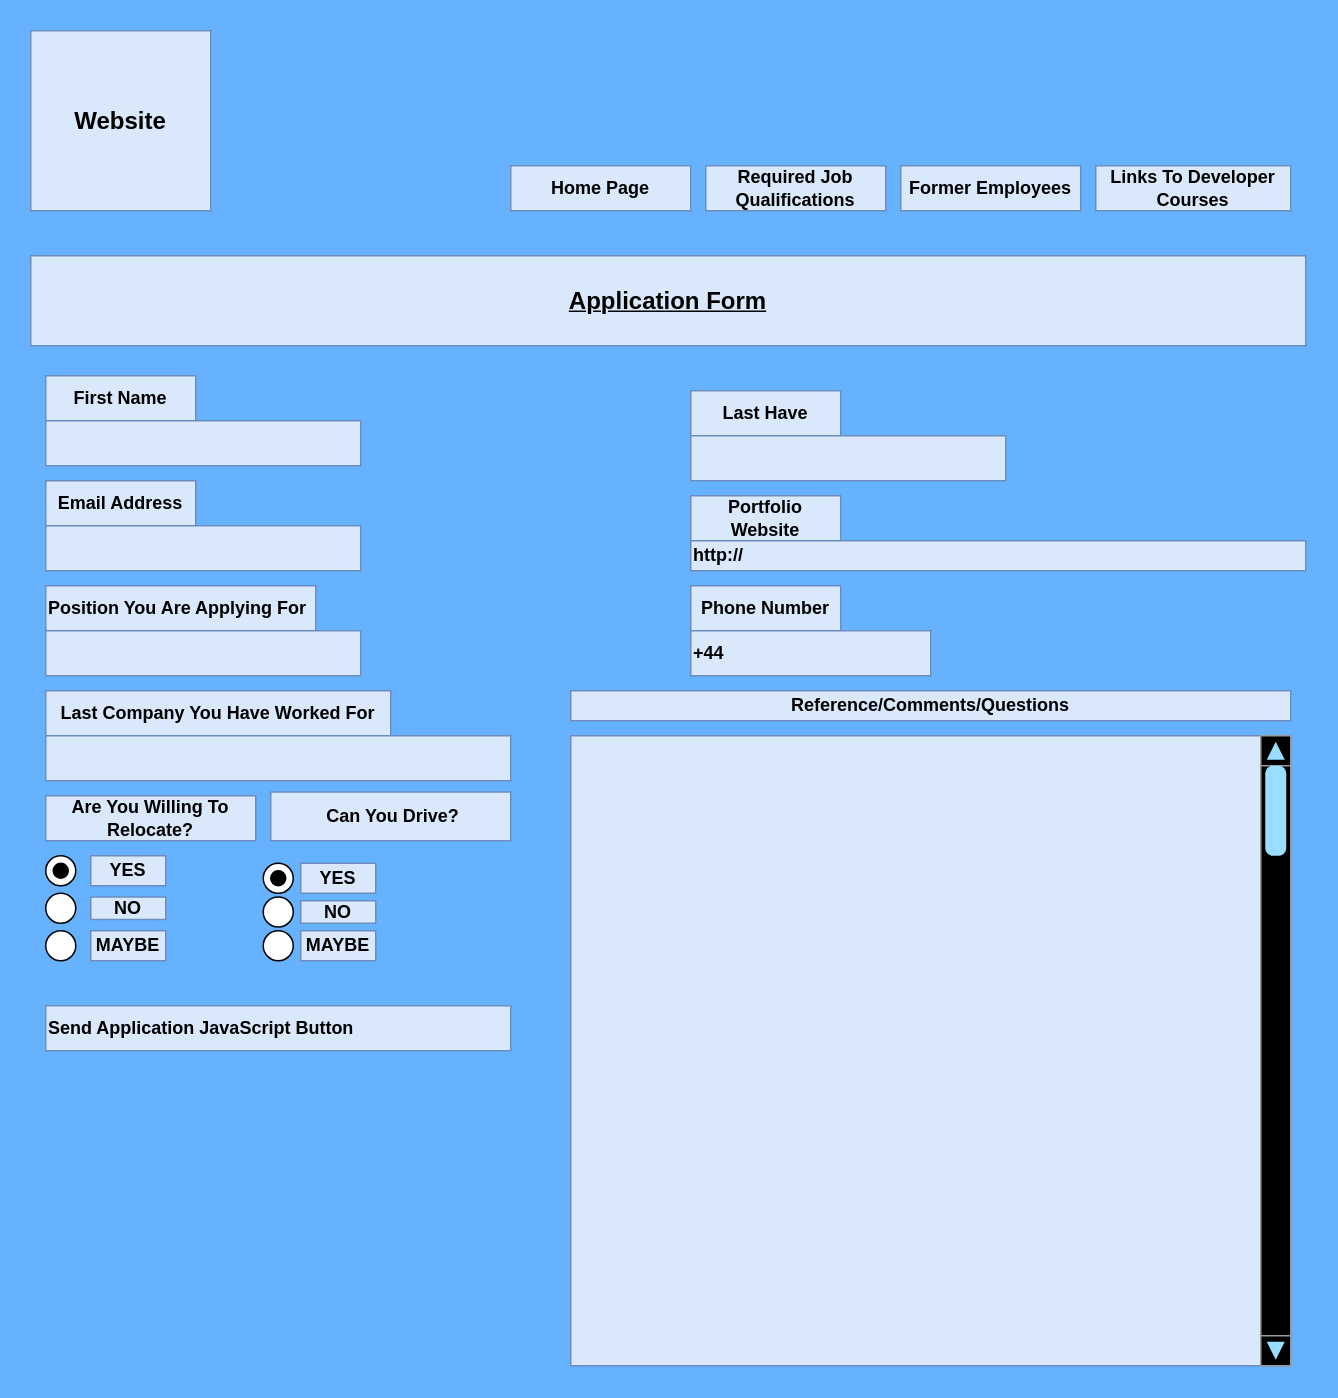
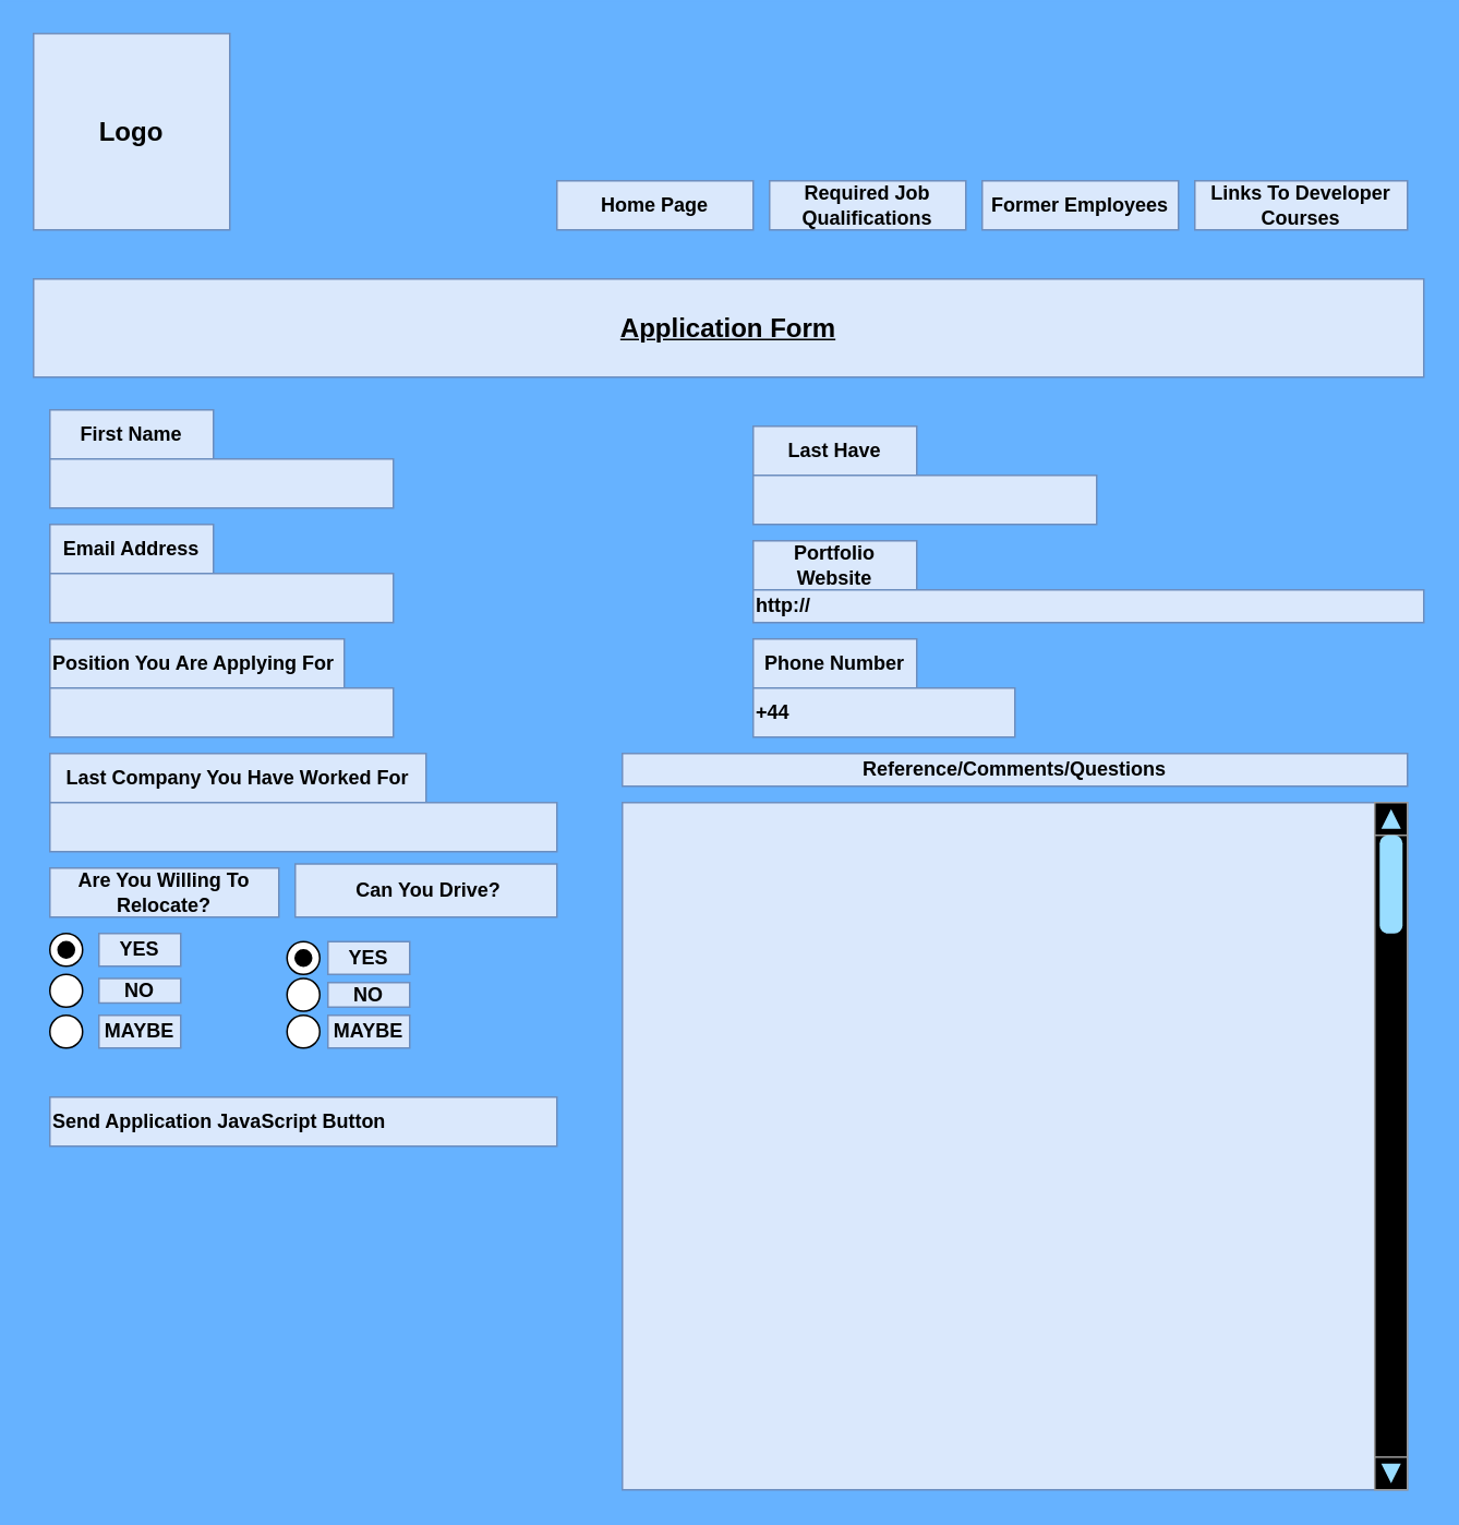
  <mxCell id="0" />
  <mxCell id="1" parent="0" />
  <mxCell id="2" value="" style="ellipse;whiteSpace=wrap;html=1;aspect=fixed;align=left;" vertex="1" parent="1"><mxGeometry x="30" y="570" width="20" height="20" as="geometry" /></mxCell>
- <mxCell id="3" value="Website" style="rounded=0;whiteSpace=wrap;html=1;fillColor=#dae8fc;strokeColor=#6c8ebf;fontStyle=1;fontSize=16;" vertex="1" parent="1"><mxGeometry width="120" height="120" as="geometry" x="20" y="20" /></mxCell>
+ <mxCell id="3" value="Logo" style="rounded=0;whiteSpace=wrap;html=1;fillColor=#dae8fc;strokeColor=#6c8ebf;fontStyle=1;fontSize=16;" vertex="1" parent="1"><mxGeometry width="120" height="120" as="geometry" x="20" y="20" /></mxCell>
  <mxCell id="4" value="Home Page" style="rounded=0;whiteSpace=wrap;html=1;fontSize=12;fontStyle=1;fillColor=#dae8fc;strokeColor=#6c8ebf;" vertex="1" parent="1"><mxGeometry x="340" y="110" width="120" height="30" as="geometry" /></mxCell>
  <mxCell id="5" value="Required Job Qualifications" style="rounded=0;whiteSpace=wrap;html=1;fillColor=#dae8fc;strokeColor=#6c8ebf;fontStyle=1" vertex="1" parent="1"><mxGeometry x="470" y="110" width="120" height="30" as="geometry" /></mxCell>
  <mxCell id="6" value="Former Employees" style="rounded=0;whiteSpace=wrap;html=1;fillColor=#dae8fc;strokeColor=#6c8ebf;fontStyle=1" vertex="1" parent="1"><mxGeometry x="600" y="110" width="120" height="30" as="geometry" /></mxCell>
  <mxCell id="7" value="Links To Developer Courses" style="rounded=0;whiteSpace=wrap;html=1;fillColor=#dae8fc;strokeColor=#6c8ebf;fontStyle=1" vertex="1" parent="1"><mxGeometry x="730" y="110" width="130" height="30" as="geometry" /></mxCell>
  <mxCell id="8" value="&lt;span style=&quot;font-size: 16px&quot;&gt;&lt;b&gt;Application Form&lt;/b&gt;&lt;/span&gt;" style="rounded=0;whiteSpace=wrap;html=1;fillColor=#dae8fc;strokeColor=#6c8ebf;fontStyle=4" vertex="1" parent="1"><mxGeometry y="170" width="850" height="60" as="geometry" x="20" /></mxCell>
  <mxCell id="9" value="First Name" style="rounded=0;whiteSpace=wrap;html=1;fontSize=12;fontStyle=1;fillColor=#dae8fc;strokeColor=#6c8ebf;" vertex="1" parent="1"><mxGeometry x="30" y="250" width="100" height="30" as="geometry" /></mxCell>
  <mxCell id="10" value="Last Have" style="rounded=0;whiteSpace=wrap;html=1;fontSize=12;fontStyle=1;fillColor=#dae8fc;strokeColor=#6c8ebf;" vertex="1" parent="1"><mxGeometry x="460" y="260" width="100" height="30" as="geometry" /></mxCell>
  <mxCell id="11" value="" style="rounded=0;whiteSpace=wrap;html=1;fontSize=12;fontStyle=1;fillColor=#dae8fc;strokeColor=#6c8ebf;" vertex="1" parent="1"><mxGeometry x="30" y="280" width="210" height="30" as="geometry" /></mxCell>
  <mxCell id="12" value="" style="rounded=0;whiteSpace=wrap;html=1;fontSize=12;fontStyle=1;fillColor=#dae8fc;strokeColor=#6c8ebf;" vertex="1" parent="1"><mxGeometry x="460" y="290" width="210" height="30" as="geometry" /></mxCell>
  <mxCell id="13" value="Email Address" style="rounded=0;whiteSpace=wrap;html=1;fontSize=12;fontStyle=1;fillColor=#dae8fc;strokeColor=#6c8ebf;" vertex="1" parent="1"><mxGeometry x="30" y="320" width="100" height="30" as="geometry" /></mxCell>
  <mxCell id="14" value="" style="rounded=0;whiteSpace=wrap;html=1;fontSize=12;fontStyle=1;fillColor=#dae8fc;strokeColor=#6c8ebf;" vertex="1" parent="1"><mxGeometry x="30" y="350" width="210" height="30" as="geometry" /></mxCell>
  <mxCell id="15" value="Portfolio Website" style="rounded=0;whiteSpace=wrap;html=1;fontSize=12;fontStyle=1;fillColor=#dae8fc;strokeColor=#6c8ebf;" vertex="1" parent="1"><mxGeometry x="460" y="330" width="100" height="30" as="geometry" /></mxCell>
  <mxCell id="16" value="http://" style="rounded=0;whiteSpace=wrap;html=1;fontSize=12;fontStyle=1;fillColor=#dae8fc;strokeColor=#6c8ebf;align=left;" vertex="1" parent="1"><mxGeometry x="460" y="360" width="410" height="20" as="geometry" /></mxCell>
  <mxCell id="17" value="Position You Are Applying For" style="rounded=0;whiteSpace=wrap;html=1;fontSize=12;fontStyle=1;fillColor=#dae8fc;strokeColor=#6c8ebf;align=left;" vertex="1" parent="1"><mxGeometry x="30" y="390" width="180" height="30" as="geometry" /></mxCell>
  <mxCell id="18" value="" style="rounded=0;whiteSpace=wrap;html=1;fontSize=12;fontStyle=1;fillColor=#dae8fc;strokeColor=#6c8ebf;" vertex="1" parent="1"><mxGeometry x="30" y="420" width="210" height="30" as="geometry" /></mxCell>
  <mxCell id="19" value="Phone Number" style="rounded=0;whiteSpace=wrap;html=1;fontSize=12;fontStyle=1;fillColor=#dae8fc;strokeColor=#6c8ebf;" vertex="1" parent="1"><mxGeometry x="460" y="390" width="100" height="30" as="geometry" /></mxCell>
  <mxCell id="20" value="+44" style="rounded=0;whiteSpace=wrap;html=1;fontSize=12;fontStyle=1;fillColor=#dae8fc;strokeColor=#6c8ebf;align=left;" vertex="1" parent="1"><mxGeometry x="460" y="420" width="160" height="30" as="geometry" /></mxCell>
  <mxCell id="21" value="Last Company You Have Worked For" style="rounded=0;whiteSpace=wrap;html=1;fontSize=12;fontStyle=1;fillColor=#dae8fc;strokeColor=#6c8ebf;" vertex="1" parent="1"><mxGeometry x="30" y="460" width="230" height="30" as="geometry" /></mxCell>
  <mxCell id="22" value="" style="rounded=0;whiteSpace=wrap;html=1;fontSize=12;fontStyle=1;fillColor=#dae8fc;strokeColor=#6c8ebf;align=left;" vertex="1" parent="1"><mxGeometry x="30" y="490" width="310" height="30" as="geometry" /></mxCell>
  <mxCell id="23" value="Are You Willing To Relocate?" style="rounded=0;whiteSpace=wrap;html=1;fontSize=12;fontStyle=1;fillColor=#dae8fc;strokeColor=#6c8ebf;" vertex="1" parent="1"><mxGeometry x="30" y="530" width="140" height="30" as="geometry" /></mxCell>
  <mxCell id="24" value="" style="ellipse;whiteSpace=wrap;html=1;aspect=fixed;align=left;" vertex="1" parent="1"><mxGeometry x="30" y="595" width="20" height="20" as="geometry" /></mxCell>
  <mxCell id="25" value="" style="ellipse;whiteSpace=wrap;html=1;aspect=fixed;align=left;labelBackgroundColor=#000000;fillColor=#000000;" vertex="1" parent="1"><mxGeometry x="35" y="575" width="10" height="10" as="geometry" /></mxCell>
  <mxCell id="26" value="" style="ellipse;whiteSpace=wrap;html=1;aspect=fixed;align=left;" vertex="1" parent="1"><mxGeometry x="30" y="620" width="20" height="20" as="geometry" /></mxCell>
  <mxCell id="27" value="MAYBE" style="rounded=0;whiteSpace=wrap;html=1;fontSize=12;fontStyle=1;fillColor=#dae8fc;strokeColor=#6c8ebf;" vertex="1" parent="1"><mxGeometry x="60" y="620" width="50" height="20" as="geometry" /></mxCell>
  <mxCell id="28" value="YES" style="rounded=0;whiteSpace=wrap;html=1;fontSize=12;fontStyle=1;fillColor=#dae8fc;strokeColor=#6c8ebf;" vertex="1" parent="1"><mxGeometry x="60" y="570" width="50" height="20" as="geometry" /></mxCell>
  <mxCell id="29" value="&amp;nbsp;Can You Drive?" style="rounded=0;whiteSpace=wrap;html=1;fontSize=12;fontStyle=1;fillColor=#dae8fc;strokeColor=#6c8ebf;align=center;" vertex="1" parent="1"><mxGeometry x="180" y="527.5" width="160" height="32.5" as="geometry" /></mxCell>
  <mxCell id="30" value="YES" style="rounded=0;whiteSpace=wrap;html=1;fontSize=12;fontStyle=1;fillColor=#dae8fc;strokeColor=#6c8ebf;" vertex="1" parent="1"><mxGeometry x="200" y="575" width="50" height="20" as="geometry" /></mxCell>
  <mxCell id="31" value="NO" style="rounded=0;whiteSpace=wrap;html=1;fontSize=12;fontStyle=1;fillColor=#dae8fc;strokeColor=#6c8ebf;" vertex="1" parent="1"><mxGeometry x="60" y="597.5" width="50" height="15" as="geometry" /></mxCell>
  <mxCell id="32" value="NO" style="rounded=0;whiteSpace=wrap;html=1;fontSize=12;fontStyle=1;fillColor=#dae8fc;strokeColor=#6c8ebf;" vertex="1" parent="1"><mxGeometry x="200" y="600" width="50" height="15" as="geometry" /></mxCell>
  <mxCell id="33" value="MAYBE" style="rounded=0;whiteSpace=wrap;html=1;fontSize=12;fontStyle=1;fillColor=#dae8fc;strokeColor=#6c8ebf;" vertex="1" parent="1"><mxGeometry x="200" y="620" width="50" height="20" as="geometry" /></mxCell>
  <mxCell id="34" value="" style="ellipse;whiteSpace=wrap;html=1;aspect=fixed;align=left;" vertex="1" parent="1"><mxGeometry x="175" y="575" width="20" height="20" as="geometry" /></mxCell>
  <mxCell id="35" value="" style="ellipse;whiteSpace=wrap;html=1;aspect=fixed;align=left;labelBackgroundColor=#000000;fillColor=#000000;" vertex="1" parent="1"><mxGeometry x="180" y="580" width="10" height="10" as="geometry" /></mxCell>
  <mxCell id="36" value="" style="ellipse;whiteSpace=wrap;html=1;aspect=fixed;align=left;" vertex="1" parent="1"><mxGeometry x="175" y="597.5" width="20" height="20" as="geometry" /></mxCell>
  <mxCell id="37" value="" style="ellipse;whiteSpace=wrap;html=1;aspect=fixed;align=left;" vertex="1" parent="1"><mxGeometry x="175" y="620" width="20" height="20" as="geometry" /></mxCell>
  <mxCell id="38" value="Reference/Comments/Questions" style="rounded=0;whiteSpace=wrap;html=1;fontSize=12;fontStyle=1;fillColor=#dae8fc;strokeColor=#6c8ebf;align=center;" vertex="1" parent="1"><mxGeometry x="380" y="460" width="480" height="20" as="geometry" /></mxCell>
  <mxCell id="39" value="" style="rounded=0;whiteSpace=wrap;html=1;fontSize=12;fontStyle=1;fillColor=#dae8fc;strokeColor=#6c8ebf;align=left;" vertex="1" parent="1"><mxGeometry x="380" y="490" width="480" height="420" as="geometry" /></mxCell>
  <mxCell id="40" value="" style="verticalLabelPosition=bottom;shadow=0;dashed=0;align=center;html=1;verticalAlign=top;strokeWidth=1;shape=mxgraph.mockup.navigation.scrollBar;strokeColor=#999999;barPos=100;fillColor2=#99ddff;strokeColor2=none;direction=north;labelBackgroundColor=#000000;fillColor=#000000;" vertex="1" parent="1"><mxGeometry x="840" y="490" width="20" height="420" as="geometry" /></mxCell>
  <mxCell id="41" value="Send Application JavaScript Button" style="rounded=0;whiteSpace=wrap;html=1;fontSize=12;fontStyle=1;fillColor=#dae8fc;strokeColor=#6c8ebf;align=left;" vertex="1" parent="1"><mxGeometry x="30" y="670" width="310" height="30" as="geometry" /></mxCell>
